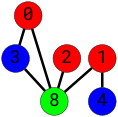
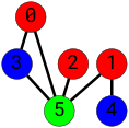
  graph {
    splines=true
    fontname="Roboto Mono"
    node [color=black fillcolor=red fixedsize=true fontname="Roboto Mono" fontsize=42 penwidth=1 shape=circle style=filled]
    edge [color=black penwidth=6 style=bold fontname="Roboto Mono"]
    0 [height=0.91667 width=0.91667]
    3 [fillcolor=blue height=0.91667 width=0.91667]
-   5 [fillcolor=green height=0.91667 label=8 width=0.91667]
+   5 [fillcolor=green height=0.91667 width=0.91667]
    1 [height=0.91667 width=0.91667]
    4 [fillcolor=blue height=0.91667 width=0.91667]
    2 [height=0.91667 width=0.91667]
    0 -- 3
    0 -- 5
    3 -- 5
    1 -- 5
    1 -- 4
    2 -- 5
  }
